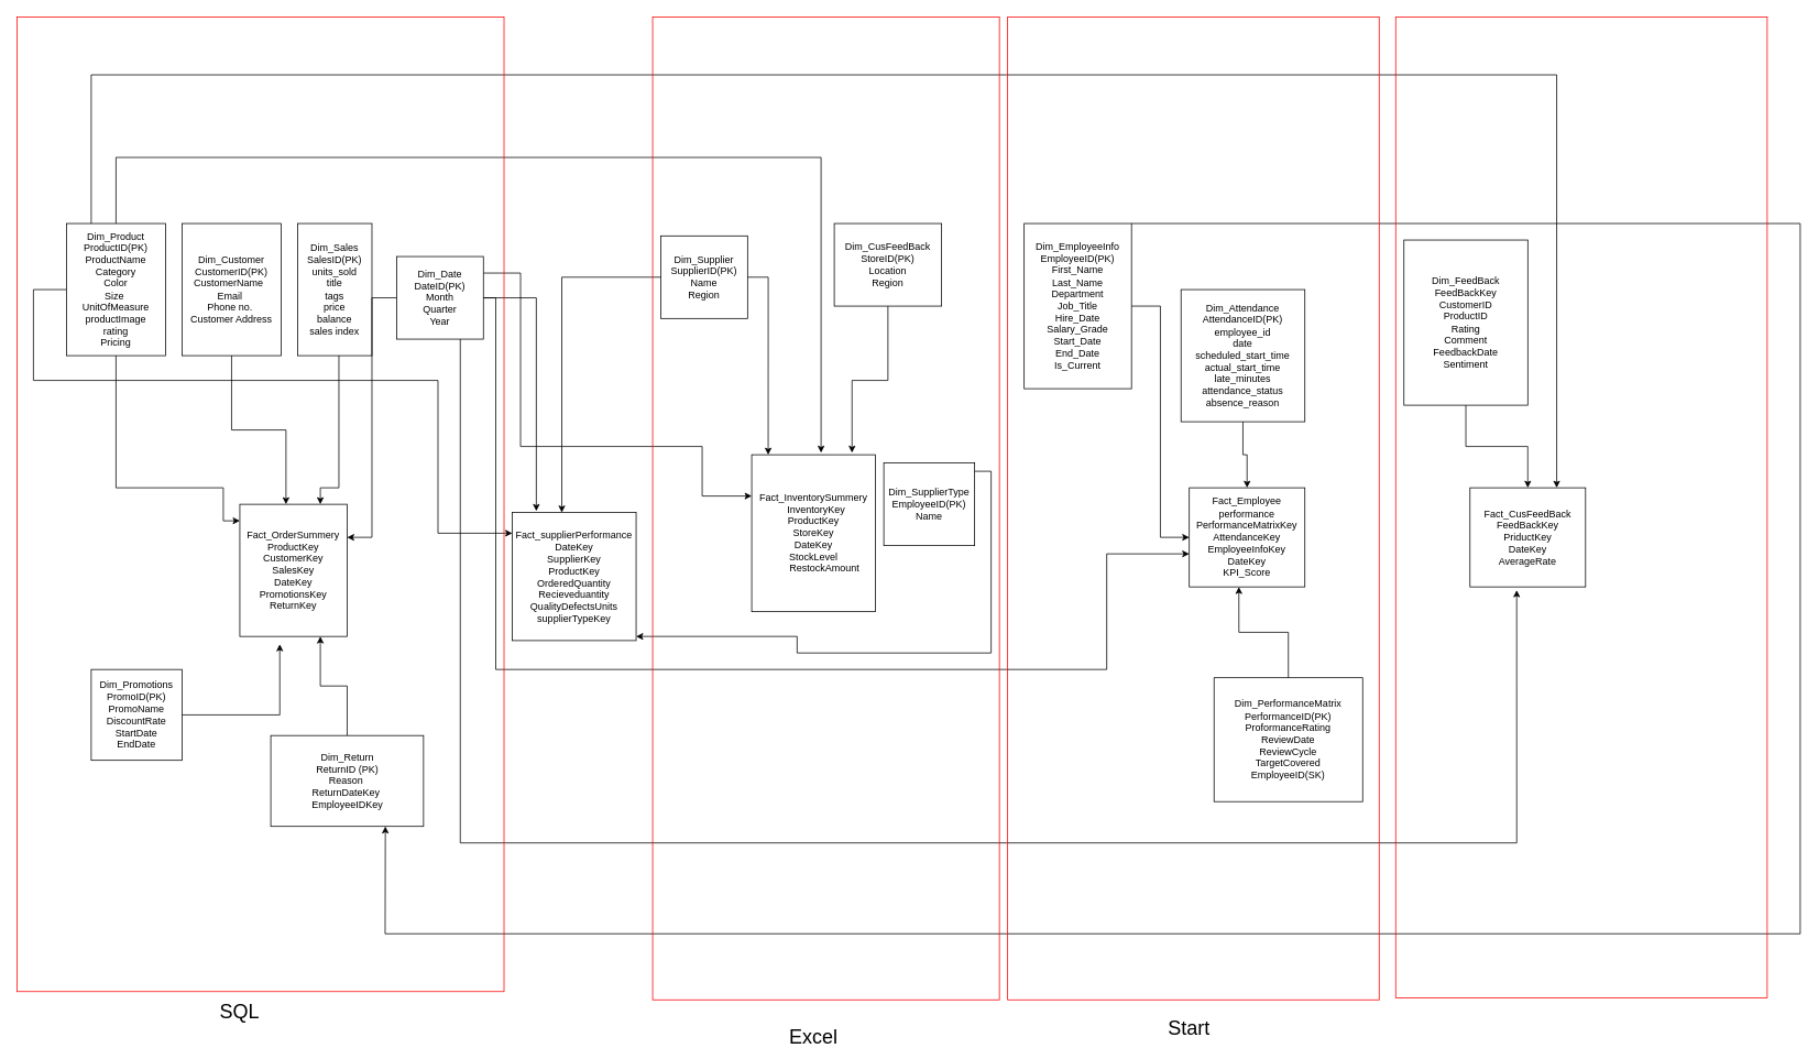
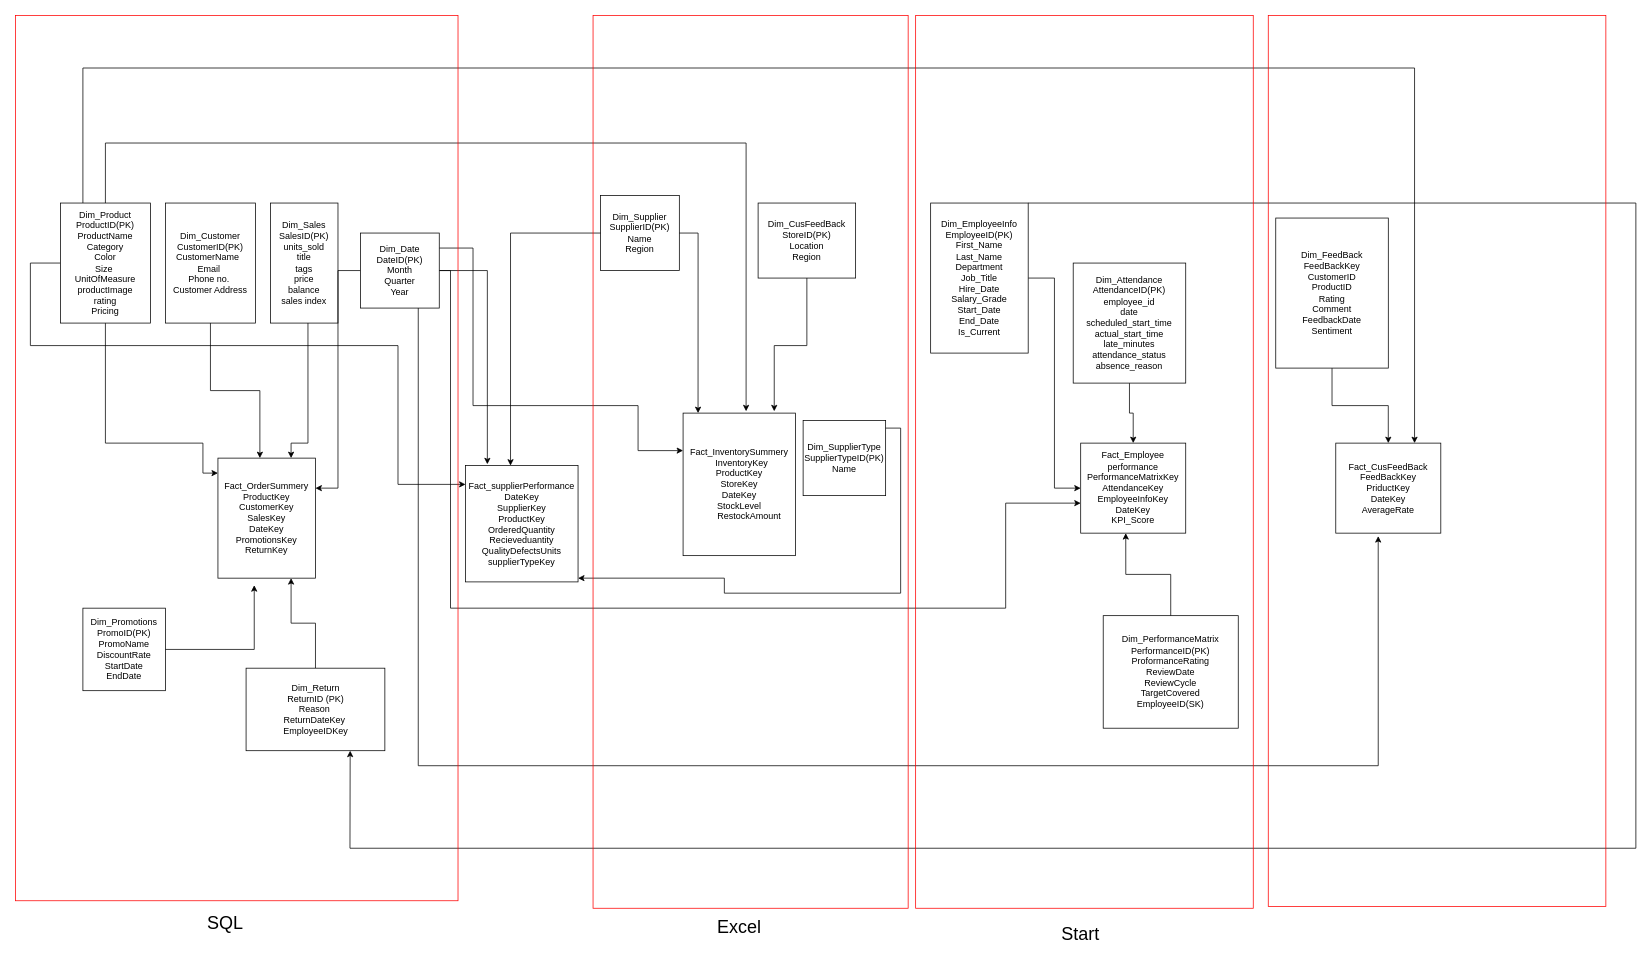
  <mxCell id="0" />
  <mxCell id="1" parent="0" />
  <mxCell id="2" value="" style="edgeStyle=orthogonalEdgeStyle;rounded=0;orthogonalLoop=1;jettySize=auto;html=1;" parent="1" source="3" target="8" edge="1"><mxGeometry relative="1" as="geometry" /></mxCell>
  <mxCell id="3" value="Dim_Attendance&lt;div&gt;AttendanceID(PK)&lt;/div&gt;&lt;div&gt;employee_id&lt;/div&gt;&lt;div&gt;date&lt;/div&gt;&lt;div&gt;scheduled_start_time&lt;/div&gt;&lt;div&gt;actual_start_time&lt;/div&gt;&lt;div&gt;late_minutes&lt;/div&gt;&lt;div&gt;attendance_status&lt;/div&gt;&lt;div&gt;absence_reason&lt;/div&gt;" style="whiteSpace=wrap;html=1;align=center;" parent="1" vertex="1"><mxGeometry x="1430" y="350" width="150" height="160" as="geometry" /></mxCell>
  <mxCell id="4" style="edgeStyle=orthogonalEdgeStyle;rounded=0;orthogonalLoop=1;jettySize=auto;html=1;entryX=0;entryY=0.5;entryDx=0;entryDy=0;" parent="1" source="5" target="8" edge="1"><mxGeometry relative="1" as="geometry" /></mxCell>
  <mxCell id="5" value="Dim_EmployeeInfo&lt;div&gt;&lt;div&gt;EmployeeID(PK)&lt;/div&gt;&lt;div&gt;First_Name&lt;/div&gt;&lt;div&gt;Last_Name&lt;/div&gt;&lt;div&gt;Department&lt;/div&gt;&lt;div&gt;Job_Title&lt;/div&gt;&lt;div&gt;Hire_Date&lt;/div&gt;&lt;div&gt;Salary_Grade&lt;/div&gt;&lt;div&gt;Start_Date&lt;/div&gt;&lt;div&gt;End_Date&lt;/div&gt;&lt;div&gt;Is_Current&lt;/div&gt;&lt;/div&gt;" style="whiteSpace=wrap;html=1;align=center;" parent="1" vertex="1"><mxGeometry x="1240" y="270" width="130" height="200" as="geometry" /></mxCell>
  <mxCell id="6" value="Fact_OrderSummery&lt;div&gt;ProductKey&lt;/div&gt;&lt;div&gt;CustomerKey&lt;/div&gt;&lt;div&gt;SalesKey&lt;/div&gt;&lt;div&gt;DateKey&lt;/div&gt;&lt;div&gt;PromotionsKey&lt;/div&gt;&lt;div&gt;ReturnKey&lt;/div&gt;" style="whiteSpace=wrap;html=1;align=center;" parent="1" vertex="1"><mxGeometry x="290" y="610" width="130" height="160" as="geometry" /></mxCell>
  <mxCell id="7" value="Fact_InventorySummery&lt;div&gt;&lt;div&gt;&amp;nbsp; InventoryKey&lt;/div&gt;&lt;div&gt;&lt;span style=&quot;white-space: normal;&quot;&gt;ProductKey&lt;/span&gt;&lt;/div&gt;&lt;div&gt;&lt;span style=&quot;white-space: normal;&quot;&gt;StoreKey&lt;/span&gt;&lt;/div&gt;&lt;div&gt;&lt;span style=&quot;white-space: normal;&quot;&gt;DateKey&lt;/span&gt;&lt;/div&gt;&lt;div&gt;&lt;span style=&quot;white-space: normal;&quot;&gt;StockLevel&lt;/span&gt;&lt;/div&gt;&lt;div&gt;&lt;span style=&quot;white-space: normal;&quot;&gt;&lt;span style=&quot;white-space:pre&quot;&gt;&#09;&lt;/span&gt;RestockAmount&lt;/span&gt;&lt;/div&gt;&lt;/div&gt;" style="whiteSpace=wrap;html=1;align=center;" parent="1" vertex="1"><mxGeometry x="910" y="550" width="150" height="190" as="geometry" /></mxCell>
  <mxCell id="8" value="Fact_Employee performance&lt;div&gt;PerformanceMatrixKey&lt;/div&gt;&lt;div&gt;AttendanceKey&lt;/div&gt;&lt;div&gt;EmployeeInfoKey&lt;/div&gt;&lt;div&gt;DateKey&lt;/div&gt;&lt;div&gt;KPI_Score&lt;/div&gt;" style="whiteSpace=wrap;html=1;align=center;" parent="1" vertex="1"><mxGeometry x="1440" y="590" width="140" height="120" as="geometry" /></mxCell>
  <mxCell id="9" style="edgeStyle=orthogonalEdgeStyle;rounded=0;orthogonalLoop=1;jettySize=auto;html=1;exitX=0.5;exitY=1;exitDx=0;exitDy=0;" parent="1" source="12" target="6" edge="1"><mxGeometry relative="1" as="geometry"><Array as="points"><mxPoint y="590" x="140" /><mxPoint x="270" y="590" /><mxPoint x="270" y="630" /></Array></mxGeometry></mxCell>
  <mxCell id="10" style="edgeStyle=orthogonalEdgeStyle;rounded=0;orthogonalLoop=1;jettySize=auto;html=1;" parent="1" source="12" target="21" edge="1"><mxGeometry relative="1" as="geometry"><Array as="points"><mxPoint x="40" y="350" /><mxPoint x="40" y="460" /><mxPoint x="530" y="460" /><mxPoint x="530" y="645" /></Array></mxGeometry></mxCell>
  <mxCell id="11" style="edgeStyle=orthogonalEdgeStyle;rounded=0;orthogonalLoop=1;jettySize=auto;html=1;entryX=0.75;entryY=0;entryDx=0;entryDy=0;" parent="1" source="12" target="35" edge="1"><mxGeometry relative="1" as="geometry"><mxPoint x="-120" y="680" as="targetPoint" /><Array as="points"><mxPoint x="110" y="90" /><mxPoint x="1885" y="90" /></Array></mxGeometry></mxCell>
  <mxCell id="12" value="&lt;div&gt;&lt;div&gt;Dim_Product&lt;/div&gt;&lt;div&gt;ProductID(PK)&lt;/div&gt;&lt;div&gt;ProductName&lt;/div&gt;&lt;div&gt;Category&lt;/div&gt;&lt;div&gt;Color&lt;/div&gt;&lt;div&gt;Size&amp;nbsp;&lt;/div&gt;&lt;div&gt;UnitOfMeasure&lt;/div&gt;&lt;/div&gt;&lt;div&gt;productImage&lt;/div&gt;&lt;div&gt;rating&lt;/div&gt;&lt;div&gt;Pricing&lt;/div&gt;" style="whiteSpace=wrap;html=1;align=center;" parent="1" vertex="1"><mxGeometry x="80" y="270" width="120" height="160" as="geometry" /></mxCell>
  <mxCell id="13" value="&lt;div&gt;&lt;div&gt;Dim_Customer&lt;/div&gt;&lt;div&gt;CustomerID(PK)&lt;/div&gt;&lt;div&gt;CustomerName&amp;nbsp;&amp;nbsp;&lt;/div&gt;&lt;div&gt;Email&amp;nbsp;&lt;/div&gt;&lt;div&gt;Phone no.&amp;nbsp;&lt;/div&gt;&lt;div&gt;Customer Address&lt;/div&gt;&lt;/div&gt;" style="whiteSpace=wrap;html=1;align=center;" parent="1" vertex="1"><mxGeometry x="220" y="270" width="120" height="160" as="geometry" /></mxCell>
  <mxCell id="14" style="edgeStyle=orthogonalEdgeStyle;rounded=0;orthogonalLoop=1;jettySize=auto;html=1;entryX=0.43;entryY=0;entryDx=0;entryDy=0;entryPerimeter=0;" parent="1" source="13" target="6" edge="1"><mxGeometry relative="1" as="geometry" /></mxCell>
  <mxCell id="15" value="Dim_Sales&lt;div&gt;SalesID(PK)&lt;br&gt;&lt;div&gt;units_sold&lt;/div&gt;&lt;div&gt;title&lt;/div&gt;&lt;div&gt;tags&lt;/div&gt;&lt;div&gt;price&lt;/div&gt;&lt;div&gt;balance&lt;/div&gt;&lt;div&gt;sales index&lt;/div&gt;&lt;/div&gt;" style="whiteSpace=wrap;html=1;align=center;" parent="1" vertex="1"><mxGeometry x="360" y="270" width="90" height="160" as="geometry" /></mxCell>
  <mxCell id="16" style="edgeStyle=orthogonalEdgeStyle;rounded=0;orthogonalLoop=1;jettySize=auto;html=1;entryX=0.75;entryY=0;entryDx=0;entryDy=0;" parent="1" source="15" target="6" edge="1"><mxGeometry relative="1" as="geometry"><mxPoint x="420" y="590" as="targetPoint" /><Array as="points"><mxPoint x="410" y="590" /><mxPoint x="387" y="590" /></Array></mxGeometry></mxCell>
  <mxCell id="17" value="Dim_Promotions&lt;div&gt;&lt;div&gt;PromoID(PK)&lt;/div&gt;&lt;div&gt;PromoName&lt;/div&gt;&lt;div&gt;DiscountRate&lt;/div&gt;&lt;div&gt;StartDate&lt;/div&gt;&lt;div&gt;EndDate&lt;/div&gt;&lt;/div&gt;" style="whiteSpace=wrap;html=1;align=center;" parent="1" vertex="1"><mxGeometry x="110" y="810" width="110" height="110" as="geometry" /></mxCell>
  <mxCell id="18" style="edgeStyle=orthogonalEdgeStyle;rounded=0;orthogonalLoop=1;jettySize=auto;html=1;entryX=0.372;entryY=1.059;entryDx=0;entryDy=0;entryPerimeter=0;" parent="1" source="17" target="6" edge="1"><mxGeometry relative="1" as="geometry" /></mxCell>
  <mxCell id="19" style="edgeStyle=orthogonalEdgeStyle;rounded=0;orthogonalLoop=1;jettySize=auto;html=1;entryX=0.75;entryY=1;entryDx=0;entryDy=0;" parent="1" source="20" target="6" edge="1"><mxGeometry relative="1" as="geometry" /></mxCell>
  <mxCell id="20" value="&lt;div&gt;Dim_Return&lt;/div&gt;&lt;div&gt;ReturnID (PK)&lt;/div&gt;&lt;div&gt;Reason&amp;nbsp;&lt;/div&gt;&lt;div&gt;ReturnDateKey&amp;nbsp;&lt;/div&gt;&lt;div&gt;EmployeeIDKey&lt;/div&gt;" style="whiteSpace=wrap;html=1;align=center;" parent="1" vertex="1"><mxGeometry x="327.5" y="890" width="185" height="110" as="geometry" /></mxCell>
  <mxCell id="21" value="Fact_supplierPerformance&lt;div&gt;DateKey&lt;/div&gt;&lt;div&gt;SupplierKey&lt;/div&gt;&lt;div&gt;ProductKey&lt;/div&gt;&lt;div&gt;OrderedQuantity&lt;/div&gt;&lt;div&gt;Recieveduantity&lt;/div&gt;&lt;div&gt;QualityDefectsUnits&lt;/div&gt;&lt;div&gt;supplierTypeKey&lt;/div&gt;" style="whiteSpace=wrap;html=1;align=center;" parent="1" vertex="1"><mxGeometry x="620" y="620" width="150" height="155" as="geometry" /></mxCell>
  <mxCell id="22" style="edgeStyle=orthogonalEdgeStyle;rounded=0;orthogonalLoop=1;jettySize=auto;html=1;entryX=1;entryY=0.25;entryDx=0;entryDy=0;" parent="1" source="25" target="6" edge="1"><mxGeometry relative="1" as="geometry" /></mxCell>
  <mxCell id="23" style="edgeStyle=orthogonalEdgeStyle;rounded=0;orthogonalLoop=1;jettySize=auto;html=1;" parent="1" source="25" target="7" edge="1"><mxGeometry relative="1" as="geometry"><Array as="points"><mxPoint x="630" y="330" /><mxPoint x="630" y="540" /><mxPoint x="850" y="540" /><mxPoint x="850" y="600" /></Array></mxGeometry></mxCell>
  <mxCell id="24" style="edgeStyle=orthogonalEdgeStyle;rounded=0;orthogonalLoop=1;jettySize=auto;html=1;" parent="1" source="25" target="8" edge="1"><mxGeometry relative="1" as="geometry"><Array as="points"><mxPoint x="600" y="810" /><mxPoint x="1340" y="810" /><mxPoint x="1340" y="670" /></Array></mxGeometry></mxCell>
  <mxCell id="25" value="Dim_Date&lt;div&gt;&lt;div&gt;DateID(PK)&lt;/div&gt;&lt;div&gt;&lt;span style=&quot;white-space: normal;&quot;&gt;Month&lt;/span&gt;&lt;/div&gt;&lt;div&gt;&lt;span style=&quot;white-space: normal;&quot;&gt;Quarter&lt;/span&gt;&lt;/div&gt;&lt;div&gt;&lt;span style=&quot;white-space: normal;&quot;&gt;Year&lt;/span&gt;&lt;/div&gt;&lt;/div&gt;" style="whiteSpace=wrap;html=1;align=center;" parent="1" vertex="1"><mxGeometry x="480" y="310" width="105" height="100" as="geometry" /></mxCell>
  <mxCell id="26" style="edgeStyle=orthogonalEdgeStyle;rounded=0;orthogonalLoop=1;jettySize=auto;html=1;entryX=0.56;entryY=-0.013;entryDx=0;entryDy=0;entryPerimeter=0;" parent="1" source="12" target="7" edge="1"><mxGeometry relative="1" as="geometry"><Array as="points"><mxPoint y="190" x="140" /><mxPoint x="994" y="190" /></Array></mxGeometry></mxCell>
- <mxCell id="27" value="&lt;div&gt;Dim_Supplier&lt;/div&gt;&lt;div&gt;&lt;div&gt;SupplierID(PK)&lt;/div&gt;&lt;div&gt;&lt;span style=&quot;white-space: normal;&quot;&gt;Name&lt;/span&gt;&lt;/div&gt;&lt;div&gt;&lt;span style=&quot;white-space: normal;&quot;&gt;Region&lt;/span&gt;&lt;/div&gt;&lt;/div&gt;" style="whiteSpace=wrap;html=1;align=center;" parent="1" vertex="1"><mxGeometry x="800" y="285" width="105" height="100" as="geometry" /></mxCell>
+ <mxCell id="27" value="&lt;div&gt;Dim_Supplier&lt;/div&gt;&lt;div&gt;&lt;div&gt;SupplierID(PK)&lt;/div&gt;&lt;div&gt;&lt;span style=&quot;white-space: normal;&quot;&gt;Name&lt;/span&gt;&lt;/div&gt;&lt;div&gt;&lt;span style=&quot;white-space: normal;&quot;&gt;Region&lt;/span&gt;&lt;/div&gt;&lt;/div&gt;" style="whiteSpace=wrap;html=1;align=center;" parent="1" vertex="1"><mxGeometry x="800" y="260" width="105" height="100" as="geometry" /></mxCell>
  <mxCell id="28" style="edgeStyle=orthogonalEdgeStyle;rounded=0;orthogonalLoop=1;jettySize=auto;html=1;entryX=0.133;entryY=0;entryDx=0;entryDy=0;entryPerimeter=0;" parent="1" source="27" target="7" edge="1"><mxGeometry relative="1" as="geometry" /></mxCell>
  <mxCell id="29" style="edgeStyle=orthogonalEdgeStyle;rounded=0;orthogonalLoop=1;jettySize=auto;html=1;entryX=0.4;entryY=0;entryDx=0;entryDy=0;entryPerimeter=0;" parent="1" source="27" target="21" edge="1"><mxGeometry relative="1" as="geometry" /></mxCell>
  <mxCell id="30" value="&lt;div&gt;Dim_CusFeedBack&lt;/div&gt;&lt;div&gt;StoreID(PK)&lt;/div&gt;&lt;div&gt;&lt;span style=&quot;white-space: normal;&quot;&gt;Location&lt;/span&gt;&lt;/div&gt;&lt;div&gt;&lt;span style=&quot;white-space: normal;&quot;&gt;Region&lt;/span&gt;&lt;/div&gt;" style="whiteSpace=wrap;html=1;align=center;" parent="1" vertex="1"><mxGeometry x="1010" y="270" width="130" height="100" as="geometry" /></mxCell>
  <mxCell id="31" style="edgeStyle=orthogonalEdgeStyle;rounded=0;orthogonalLoop=1;jettySize=auto;html=1;entryX=0.81;entryY=-0.013;entryDx=0;entryDy=0;entryPerimeter=0;" parent="1" source="30" target="7" edge="1"><mxGeometry relative="1" as="geometry" /></mxCell>
  <mxCell id="32" value="Dim_PerformanceMatrix&lt;div&gt;PerformanceID(PK)&lt;br&gt;&lt;div&gt;ProformanceRating&lt;/div&gt;&lt;div&gt;ReviewDate&lt;/div&gt;&lt;div&gt;ReviewCycle&lt;/div&gt;&lt;div&gt;TargetCovered&lt;/div&gt;&lt;div&gt;EmployeeID(SK)&lt;/div&gt;&lt;/div&gt;" style="whiteSpace=wrap;html=1;align=center;" parent="1" vertex="1"><mxGeometry x="1470" y="820" width="180" height="150" as="geometry" /></mxCell>
  <mxCell id="33" style="edgeStyle=orthogonalEdgeStyle;rounded=0;orthogonalLoop=1;jettySize=auto;html=1;entryX=0.429;entryY=1;entryDx=0;entryDy=0;entryPerimeter=0;" parent="1" source="32" target="8" edge="1"><mxGeometry relative="1" as="geometry" /></mxCell>
  <mxCell id="34" style="edgeStyle=orthogonalEdgeStyle;rounded=0;orthogonalLoop=1;jettySize=auto;html=1;entryX=0.194;entryY=-0.012;entryDx=0;entryDy=0;entryPerimeter=0;" parent="1" source="25" target="21" edge="1"><mxGeometry relative="1" as="geometry" /></mxCell>
  <mxCell id="35" value="Fact_CusFeedBack&lt;div&gt;FeedBackKey&lt;/div&gt;&lt;div&gt;PriductKey&lt;/div&gt;&lt;div&gt;DateKey&lt;/div&gt;&lt;div&gt;AverageRate&lt;/div&gt;" style="whiteSpace=wrap;html=1;align=center;" parent="1" vertex="1"><mxGeometry x="1780" y="590" width="140" height="120" as="geometry" /></mxCell>
  <mxCell id="36" style="edgeStyle=orthogonalEdgeStyle;rounded=0;orthogonalLoop=1;jettySize=auto;html=1;entryX=0.5;entryY=0;entryDx=0;entryDy=0;" parent="1" source="37" target="35" edge="1"><mxGeometry relative="1" as="geometry" /></mxCell>
  <mxCell id="37" value="&lt;div&gt;Dim_FeedBack&lt;/div&gt;&lt;div&gt;FeedBackKey&lt;/div&gt;&lt;div&gt;CustomerID&lt;/div&gt;&lt;div&gt;ProductID&lt;/div&gt;&lt;div&gt;Rating&lt;/div&gt;&lt;div&gt;Comment&lt;/div&gt;&lt;div&gt;FeedbackDate&lt;/div&gt;&lt;div&gt;Sentiment&lt;/div&gt;" style="whiteSpace=wrap;html=1;align=center;" parent="1" vertex="1"><mxGeometry x="1700" y="290" width="150" height="200" as="geometry" /></mxCell>
  <mxCell id="38" style="edgeStyle=orthogonalEdgeStyle;rounded=0;orthogonalLoop=1;jettySize=auto;html=1;entryX=0.404;entryY=1.033;entryDx=0;entryDy=0;entryPerimeter=0;" parent="1" source="25" target="35" edge="1"><mxGeometry relative="1" as="geometry"><Array as="points"><mxPoint x="557" y="1020" /><mxPoint x="1837" y="1020" /></Array></mxGeometry></mxCell>
- <mxCell id="39" value="&lt;div&gt;Dim_SupplierType&lt;/div&gt;&lt;div&gt;&lt;div&gt;EmployeeID(PK)&lt;/div&gt;&lt;/div&gt;&lt;div&gt;Name&lt;/div&gt;" style="whiteSpace=wrap;html=1;align=center;" parent="1" vertex="1"><mxGeometry x="1070" y="560" width="110" height="100" as="geometry" /></mxCell>
+ <mxCell id="39" value="&lt;div&gt;Dim_SupplierType&lt;/div&gt;&lt;div&gt;&lt;div&gt;SupplierTypeID(PK)&lt;/div&gt;&lt;/div&gt;&lt;div&gt;Name&lt;/div&gt;" style="whiteSpace=wrap;html=1;align=center;" parent="1" vertex="1"><mxGeometry x="1070" y="560" width="110" height="100" as="geometry" /></mxCell>
  <mxCell id="40" style="edgeStyle=orthogonalEdgeStyle;rounded=0;orthogonalLoop=1;jettySize=auto;html=1;" parent="1" source="39" target="21" edge="1"><mxGeometry relative="1" as="geometry"><Array as="points"><mxPoint x="1200" y="570" /><mxPoint x="1200" y="790" /><mxPoint x="965" y="790" /><mxPoint x="965" y="770" /></Array></mxGeometry></mxCell>
  <mxCell id="41" value="" style="endArrow=classic;html=1;rounded=0;exitX=1;exitY=0;exitDx=0;exitDy=0;entryX=0.75;entryY=1;entryDx=0;entryDy=0;" parent="1" source="5" target="20" edge="1"><mxGeometry width="50" height="50" relative="1" as="geometry"><mxPoint x="1230" y="1260" as="sourcePoint" /><mxPoint x="460" y="1130" as="targetPoint" /><Array as="points"><mxPoint x="2180" y="270" /><mxPoint x="2180" y="1130" /><mxPoint x="466" y="1130" /></Array></mxGeometry></mxCell>
  <mxCell id="42" value="" style="rounded=0;whiteSpace=wrap;html=1;fillColor=none;strokeColor=#FF0000;" parent="1" vertex="1"><mxGeometry x="1220" y="20" width="450" height="1190" as="geometry" /></mxCell>
  <mxCell id="43" value="" style="rounded=0;whiteSpace=wrap;html=1;fillColor=none;strokeColor=#FF0000;" parent="1" vertex="1"><mxGeometry x="1690" y="20" width="450" height="1187.5" as="geometry" /></mxCell>
  <mxCell id="44" value="" style="rounded=0;whiteSpace=wrap;html=1;fillColor=none;strokeColor=#FF0000;" parent="1" vertex="1"><mxGeometry x="790" y="20" width="420" height="1190" as="geometry" /></mxCell>
  <mxCell id="45" value="" style="rounded=0;whiteSpace=wrap;html=1;fillColor=none;strokeColor=#FF0000;" parent="1" vertex="1"><mxGeometry x="20" y="20" width="590" height="1180" as="geometry" /></mxCell>
- <mxCell id="46" value="&lt;font style=&quot;font-size: 24px;&quot;&gt;SQL&lt;/font&gt;" style="text;html=1;align=center;verticalAlign=middle;whiteSpace=wrap;rounded=0;" parent="1" vertex="1"><mxGeometry x="260" y="1210" width="60" height="30" as="geometry" /></mxCell>
- <mxCell id="47" value="&lt;font style=&quot;font-size: 24px;&quot;&gt;Excel&lt;/font&gt;" style="text;html=1;align=center;verticalAlign=middle;whiteSpace=wrap;rounded=0;" parent="1" vertex="1"><mxGeometry x="955" y="1240" width="60" height="30" as="geometry" /></mxCell>
+ <mxCell id="46" value="&lt;font style=&quot;font-size: 24px;&quot;&gt;SQL&lt;/font&gt;" style="text;html=1;align=center;verticalAlign=middle;whiteSpace=wrap;rounded=0;" parent="1" vertex="1"><mxGeometry x="270" y="1215" width="60" height="30" as="geometry" /></mxCell>
+ <mxCell id="47" value="&lt;font style=&quot;font-size: 24px;&quot;&gt;Excel&lt;/font&gt;" style="text;html=1;align=center;verticalAlign=middle;whiteSpace=wrap;rounded=0;" parent="1" vertex="1"><mxGeometry x="955" y="1220" width="60" height="30" as="geometry" /></mxCell>
  <mxCell id="48" value="&lt;font style=&quot;font-size: 24px;&quot;&gt;Start&lt;/font&gt;" style="text;html=1;align=center;verticalAlign=middle;whiteSpace=wrap;rounded=0;" parent="1" vertex="1"><mxGeometry x="1410" y="1230" width="60" height="30" as="geometry" /></mxCell>
